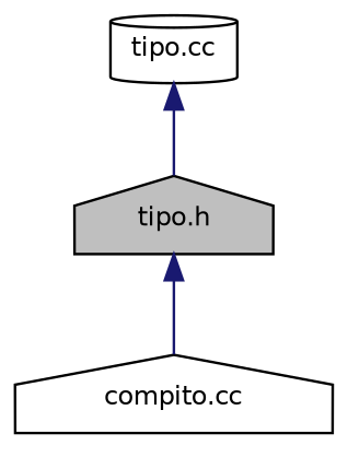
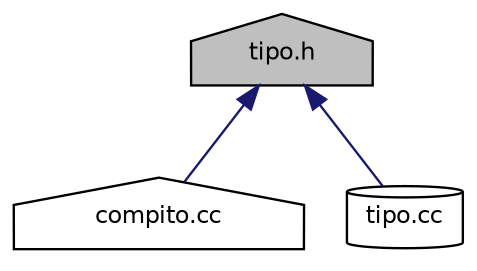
  digraph {
    node [color=black fillcolor=white fontname=Helvetica fontsize=10 shape=house style=filled]
    edge [color=midnightblue dir=back fontname=Helvetica fontsize=10 labelfontname=Helvetica labelfontsize=10 style=solid]
    n1 [fillcolor=grey75 fontcolor=black height=0.2 label="tipo.h" width=0.4]
    n2 [height=0.2 label="compito.cc" width=0.4]
    n3 [height=0.2 label="tipo.cc" shape=cylinder width=0.4]
    n1 -> n2
-   n3 -> n1
+   n1 -> n3
  }
